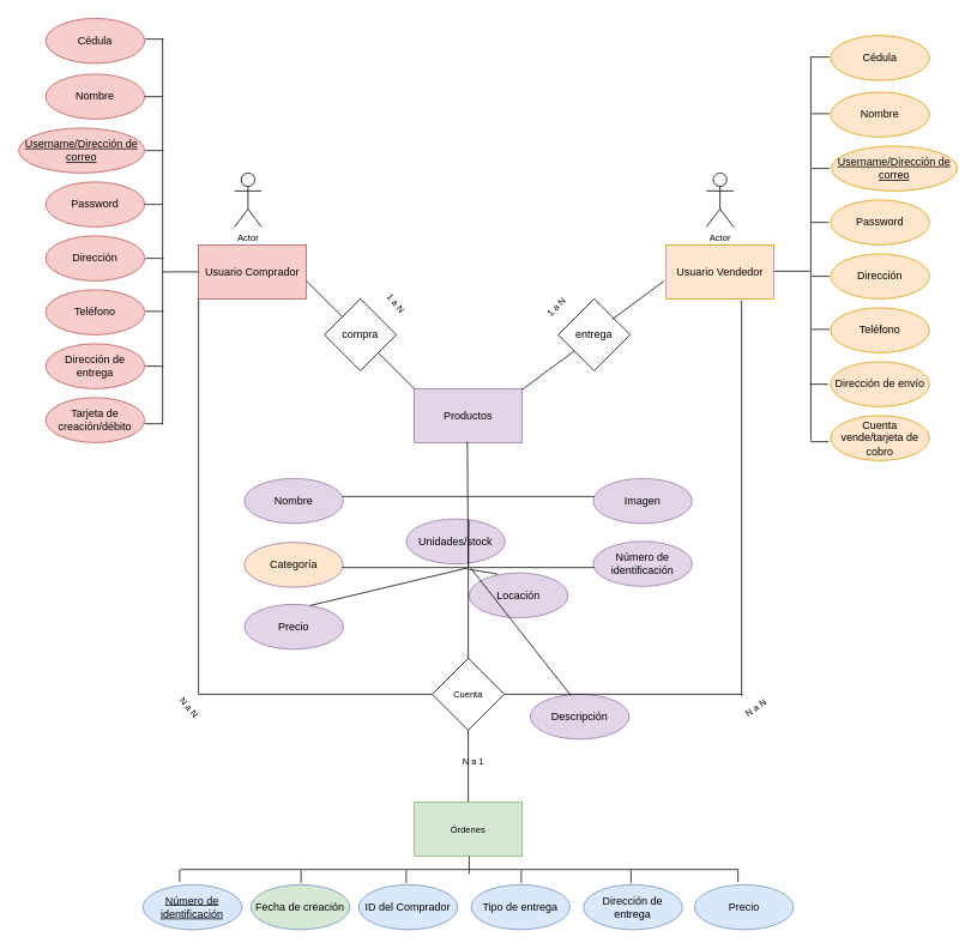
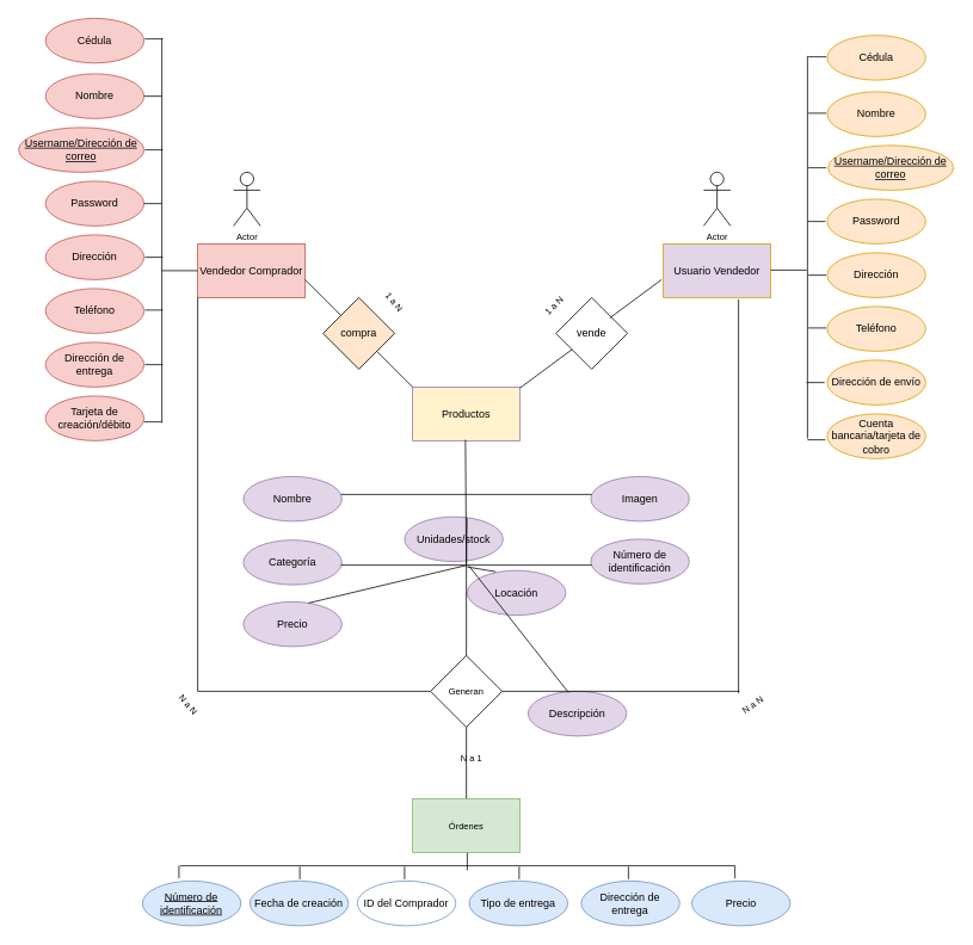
  <mxCell id="0" />
  <mxCell id="1" parent="0" />
- <mxCell id="2" value="Usuario Comprador" style="rounded=0;whiteSpace=wrap;html=1;fillColor=#f8cecc;strokeColor=#b85450;" parent="1" vertex="1"><mxGeometry x="220" y="272" width="120" height="60" as="geometry" /></mxCell>
- <mxCell id="3" value="Usuario Vendedor" style="rounded=0;whiteSpace=wrap;html=1;fillColor=#ffe6cc;strokeColor=#d79b00;" parent="1" vertex="1"><mxGeometry x="740" y="272" width="120" height="60" as="geometry" /></mxCell>
- <mxCell id="4" value="Productos" style="rounded=0;whiteSpace=wrap;html=1;fillColor=#e1d5e7;strokeColor=#9673a6;" parent="1" vertex="1"><mxGeometry x="460" y="432" width="120" height="60" as="geometry" /></mxCell>
- <mxCell id="5" value="compra" style="rhombus;whiteSpace=wrap;html=1;" parent="1" vertex="1"><mxGeometry x="360" y="332" width="80" height="80" as="geometry" /></mxCell>
- <mxCell id="6" value="entrega" style="rhombus;whiteSpace=wrap;html=1;" parent="1" vertex="1"><mxGeometry x="620" y="332" width="80" height="80" as="geometry" /></mxCell>
+ <mxCell id="2" value="Vendedor Comprador" style="rounded=0;whiteSpace=wrap;html=1;fillColor=#f8cecc;strokeColor=#b85450;" parent="1" vertex="1"><mxGeometry x="220" y="272" width="120" height="60" as="geometry" /></mxCell>
+ <mxCell id="3" value="Usuario Vendedor" style="rounded=0;whiteSpace=wrap;html=1;fillColor=#e1d5e7;strokeColor=#d79b00;" parent="1" vertex="1"><mxGeometry x="740" y="272" width="120" height="60" as="geometry" /></mxCell>
+ <mxCell id="4" value="Productos" style="rounded=0;whiteSpace=wrap;html=1;fillColor=#fff2cc;strokeColor=#9673a6;" parent="1" vertex="1"><mxGeometry x="460" y="432" width="120" height="60" as="geometry" /></mxCell>
+ <mxCell id="5" value="compra" style="rhombus;whiteSpace=wrap;html=1;fillColor=#ffe6cc;" parent="1" vertex="1"><mxGeometry x="360" y="332" width="80" height="80" as="geometry" /></mxCell>
+ <mxCell id="6" value="vende" style="rhombus;whiteSpace=wrap;html=1;" parent="1" vertex="1"><mxGeometry x="620" y="332" width="80" height="80" as="geometry" /></mxCell>
  <mxCell id="7" value="" style="endArrow=none;html=1;rounded=0;" parent="1" edge="1"><mxGeometry width="50" height="50" relative="1" as="geometry"><mxPoint x="380" y="352" as="sourcePoint" /><mxPoint x="340" y="312" as="targetPoint" /></mxGeometry></mxCell>
  <mxCell id="8" value="" style="endArrow=none;html=1;rounded=0;exitX=1;exitY=1;exitDx=0;exitDy=0;" parent="1" source="5" edge="1"><mxGeometry width="50" height="50" relative="1" as="geometry"><mxPoint x="430" y="382" as="sourcePoint" /><mxPoint x="460" y="432" as="targetPoint" /><Array as="points"><mxPoint x="460" y="432" /></Array></mxGeometry></mxCell>
  <mxCell id="9" value="" style="endArrow=none;html=1;rounded=0;exitX=0.15;exitY=0.713;exitDx=0;exitDy=0;exitPerimeter=0;" parent="1" edge="1"><mxGeometry width="50" height="50" relative="1" as="geometry"><mxPoint x="638" y="390.04" as="sourcePoint" /><mxPoint x="580" y="433" as="targetPoint" /><Array as="points"><mxPoint x="580" y="433" /></Array></mxGeometry></mxCell>
  <mxCell id="10" value="" style="endArrow=none;html=1;rounded=0;exitX=0.15;exitY=0.713;exitDx=0;exitDy=0;exitPerimeter=0;" parent="1" edge="1"><mxGeometry width="50" height="50" relative="1" as="geometry"><mxPoint x="738" y="312" as="sourcePoint" /><mxPoint x="680" y="354.96" as="targetPoint" /><Array as="points"><mxPoint x="680" y="354.96" /></Array></mxGeometry></mxCell>
  <mxCell id="11" value="&lt;u&gt;Username/Dirección de correo&lt;/u&gt;" style="ellipse;whiteSpace=wrap;html=1;fillColor=#f8cecc;strokeColor=#b85450;" parent="1" vertex="1"><mxGeometry x="20" y="142" width="140" height="50" as="geometry" /></mxCell>
  <mxCell id="12" value="Password" style="ellipse;whiteSpace=wrap;html=1;fillColor=#f8cecc;strokeColor=#b85450;" parent="1" vertex="1"><mxGeometry x="50" y="202" width="110" height="50" as="geometry" /></mxCell>
  <mxCell id="13" value="Dirección" style="ellipse;whiteSpace=wrap;html=1;fillColor=#f8cecc;strokeColor=#b85450;" parent="1" vertex="1"><mxGeometry x="50" y="262" width="110" height="50" as="geometry" /></mxCell>
  <mxCell id="14" value="Teléfono" style="ellipse;whiteSpace=wrap;html=1;fillColor=#f8cecc;strokeColor=#b85450;" parent="1" vertex="1"><mxGeometry x="50" y="322" width="110" height="50" as="geometry" /></mxCell>
  <mxCell id="15" value="Dirección de entrega" style="ellipse;whiteSpace=wrap;html=1;fillColor=#f8cecc;strokeColor=#b85450;" parent="1" vertex="1"><mxGeometry x="50" y="382" width="110" height="50" as="geometry" /></mxCell>
  <mxCell id="16" value="Nombre" style="ellipse;whiteSpace=wrap;html=1;fillColor=#f8cecc;strokeColor=#b85450;" parent="1" vertex="1"><mxGeometry x="50" y="82" width="110" height="50" as="geometry" /></mxCell>
  <mxCell id="17" value="Tarjeta de creación/débito" style="ellipse;whiteSpace=wrap;html=1;fillColor=#f8cecc;strokeColor=#b85450;" parent="1" vertex="1"><mxGeometry x="50" y="442" width="110" height="50" as="geometry" /></mxCell>
  <mxCell id="18" value="" style="endArrow=none;html=1;rounded=0;" parent="1" edge="1"><mxGeometry width="50" height="50" relative="1" as="geometry"><mxPoint x="180" y="302" as="sourcePoint" /><mxPoint x="220" y="302" as="targetPoint" /></mxGeometry></mxCell>
  <mxCell id="19" value="" style="endArrow=none;html=1;rounded=0;" parent="1" edge="1"><mxGeometry width="50" height="50" relative="1" as="geometry"><mxPoint x="180" y="472" as="sourcePoint" /><mxPoint x="180" y="42" as="targetPoint" /></mxGeometry></mxCell>
  <mxCell id="20" value="" style="endArrow=none;html=1;rounded=0;exitX=1;exitY=0.5;exitDx=0;exitDy=0;" parent="1" edge="1"><mxGeometry width="50" height="50" relative="1" as="geometry"><mxPoint x="160" y="471" as="sourcePoint" /><mxPoint x="180" y="471" as="targetPoint" /></mxGeometry></mxCell>
  <mxCell id="21" value="" style="endArrow=none;html=1;rounded=0;exitX=1;exitY=0.5;exitDx=0;exitDy=0;" parent="1" edge="1"><mxGeometry width="50" height="50" relative="1" as="geometry"><mxPoint x="161" y="407" as="sourcePoint" /><mxPoint x="181" y="407" as="targetPoint" /></mxGeometry></mxCell>
  <mxCell id="22" value="" style="endArrow=none;html=1;rounded=0;exitX=1;exitY=0.5;exitDx=0;exitDy=0;" parent="1" edge="1"><mxGeometry width="50" height="50" relative="1" as="geometry"><mxPoint x="161" y="346" as="sourcePoint" /><mxPoint x="181" y="346" as="targetPoint" /></mxGeometry></mxCell>
  <mxCell id="23" value="" style="endArrow=none;html=1;rounded=0;exitX=1;exitY=0.5;exitDx=0;exitDy=0;" parent="1" edge="1"><mxGeometry width="50" height="50" relative="1" as="geometry"><mxPoint x="161" y="287" as="sourcePoint" /><mxPoint x="181" y="287" as="targetPoint" /></mxGeometry></mxCell>
  <mxCell id="24" value="" style="endArrow=none;html=1;rounded=0;exitX=1;exitY=0.5;exitDx=0;exitDy=0;" parent="1" edge="1"><mxGeometry width="50" height="50" relative="1" as="geometry"><mxPoint x="160" y="227" as="sourcePoint" /><mxPoint x="180" y="227" as="targetPoint" /></mxGeometry></mxCell>
  <mxCell id="25" value="" style="endArrow=none;html=1;rounded=0;exitX=1;exitY=0.5;exitDx=0;exitDy=0;" parent="1" edge="1"><mxGeometry width="50" height="50" relative="1" as="geometry"><mxPoint x="161" y="167" as="sourcePoint" /><mxPoint x="181" y="167" as="targetPoint" /></mxGeometry></mxCell>
  <mxCell id="26" value="" style="endArrow=none;html=1;rounded=0;exitX=1;exitY=0.5;exitDx=0;exitDy=0;" parent="1" edge="1"><mxGeometry width="50" height="50" relative="1" as="geometry"><mxPoint x="160" y="107" as="sourcePoint" /><mxPoint x="180" y="107" as="targetPoint" /></mxGeometry></mxCell>
  <mxCell id="27" value="Password" style="ellipse;whiteSpace=wrap;html=1;fillColor=#ffe6cc;strokeColor=#d79b00;" parent="1" vertex="1"><mxGeometry x="923" y="222" width="110" height="50" as="geometry" /></mxCell>
  <mxCell id="28" value="Dirección" style="ellipse;whiteSpace=wrap;html=1;fillColor=#ffe6cc;strokeColor=#d79b00;" parent="1" vertex="1"><mxGeometry x="923" y="282" width="110" height="50" as="geometry" /></mxCell>
  <mxCell id="29" value="Teléfono" style="ellipse;whiteSpace=wrap;html=1;fillColor=#ffe6cc;strokeColor=#d79b00;" parent="1" vertex="1"><mxGeometry x="923" y="342" width="110" height="50" as="geometry" /></mxCell>
  <mxCell id="30" value="Dirección de envío" style="ellipse;whiteSpace=wrap;html=1;fillColor=#ffe6cc;strokeColor=#d79b00;" parent="1" vertex="1"><mxGeometry x="923" y="402" width="110" height="50" as="geometry" /></mxCell>
  <mxCell id="31" value="Nombre" style="ellipse;whiteSpace=wrap;html=1;fillColor=#ffe6cc;strokeColor=#d79b00;" parent="1" vertex="1"><mxGeometry x="923" y="102" width="110" height="50" as="geometry" /></mxCell>
- <mxCell id="32" value="Cuenta vende/tarjeta de cobro" style="ellipse;whiteSpace=wrap;html=1;fillColor=#ffe6cc;strokeColor=#d79b00;" parent="1" vertex="1"><mxGeometry x="923" y="462" width="110" height="50" as="geometry" /></mxCell>
+ <mxCell id="32" value="Cuenta bancaria/tarjeta de cobro" style="ellipse;whiteSpace=wrap;html=1;fillColor=#ffe6cc;strokeColor=#d79b00;" parent="1" vertex="1"><mxGeometry x="923" y="462" width="110" height="50" as="geometry" /></mxCell>
  <mxCell id="33" value="" style="endArrow=none;html=1;rounded=0;" parent="1" edge="1"><mxGeometry width="50" height="50" relative="1" as="geometry"><mxPoint x="901" y="489.5" as="sourcePoint" /><mxPoint x="901" y="62" as="targetPoint" /></mxGeometry></mxCell>
  <mxCell id="34" value="" style="endArrow=none;html=1;rounded=0;exitX=1;exitY=0.5;exitDx=0;exitDy=0;" parent="1" edge="1"><mxGeometry width="50" height="50" relative="1" as="geometry"><mxPoint x="901" y="491" as="sourcePoint" /><mxPoint x="921" y="491" as="targetPoint" /></mxGeometry></mxCell>
  <mxCell id="35" value="" style="endArrow=none;html=1;rounded=0;exitX=1;exitY=0.5;exitDx=0;exitDy=0;" parent="1" edge="1"><mxGeometry width="50" height="50" relative="1" as="geometry"><mxPoint x="900" y="427" as="sourcePoint" /><mxPoint x="920" y="427" as="targetPoint" /></mxGeometry></mxCell>
  <mxCell id="36" value="" style="endArrow=none;html=1;rounded=0;exitX=1;exitY=0.5;exitDx=0;exitDy=0;" parent="1" edge="1"><mxGeometry width="50" height="50" relative="1" as="geometry"><mxPoint x="902" y="366" as="sourcePoint" /><mxPoint x="922" y="366" as="targetPoint" /></mxGeometry></mxCell>
  <mxCell id="37" value="" style="endArrow=none;html=1;rounded=0;exitX=1;exitY=0.5;exitDx=0;exitDy=0;" parent="1" edge="1"><mxGeometry width="50" height="50" relative="1" as="geometry"><mxPoint x="902" y="307" as="sourcePoint" /><mxPoint x="922" y="307" as="targetPoint" /></mxGeometry></mxCell>
  <mxCell id="38" value="" style="endArrow=none;html=1;rounded=0;exitX=1;exitY=0.5;exitDx=0;exitDy=0;" parent="1" edge="1"><mxGeometry width="50" height="50" relative="1" as="geometry"><mxPoint x="901" y="247" as="sourcePoint" /><mxPoint x="921" y="247" as="targetPoint" /></mxGeometry></mxCell>
  <mxCell id="39" value="" style="endArrow=none;html=1;rounded=0;exitX=1;exitY=0.5;exitDx=0;exitDy=0;" parent="1" edge="1"><mxGeometry width="50" height="50" relative="1" as="geometry"><mxPoint x="902" y="187" as="sourcePoint" /><mxPoint x="922" y="187" as="targetPoint" /></mxGeometry></mxCell>
  <mxCell id="40" value="" style="endArrow=none;html=1;rounded=0;exitX=1;exitY=0.5;exitDx=0;exitDy=0;" parent="1" edge="1"><mxGeometry width="50" height="50" relative="1" as="geometry"><mxPoint x="902" y="126" as="sourcePoint" /><mxPoint x="922" y="126" as="targetPoint" /></mxGeometry></mxCell>
  <mxCell id="41" value="&lt;u&gt;Username/Dirección de correo&lt;/u&gt;" style="ellipse;whiteSpace=wrap;html=1;fillColor=#ffe6cc;strokeColor=#d79b00;" parent="1" vertex="1"><mxGeometry x="924" y="162" width="140" height="50" as="geometry" /></mxCell>
  <mxCell id="42" value="" style="endArrow=none;html=1;rounded=0;" parent="1" edge="1"><mxGeometry width="50" height="50" relative="1" as="geometry"><mxPoint x="860" y="301.33" as="sourcePoint" /><mxPoint x="900" y="301.33" as="targetPoint" /></mxGeometry></mxCell>
  <mxCell id="43" value="1 a N" style="text;html=1;strokeColor=none;fillColor=none;align=center;verticalAlign=middle;whiteSpace=wrap;rounded=0;fontSize=10;rotation=50;" parent="1" vertex="1"><mxGeometry x="410" y="322" width="60" height="30" as="geometry" /></mxCell>
  <mxCell id="44" value="1 a N" style="text;html=1;strokeColor=none;fillColor=none;align=center;verticalAlign=middle;whiteSpace=wrap;rounded=0;fontSize=10;rotation=-45;" parent="1" vertex="1"><mxGeometry x="588" y="326" width="60" height="30" as="geometry" /></mxCell>
  <mxCell id="45" value="Nombre" style="ellipse;whiteSpace=wrap;html=1;fillColor=#e1d5e7;strokeColor=#9673a6;" parent="1" vertex="1"><mxGeometry x="271" y="532" width="110" height="50" as="geometry" /></mxCell>
- <mxCell id="46" value="Categoría" style="ellipse;whiteSpace=wrap;html=1;fillColor=#ffe6cc;strokeColor=#9673a6;" parent="1" vertex="1"><mxGeometry x="271" y="603" width="110" height="50" as="geometry" /></mxCell>
+ <mxCell id="46" value="Categoría" style="ellipse;whiteSpace=wrap;html=1;fillColor=#e1d5e7;strokeColor=#9673a6;" parent="1" vertex="1"><mxGeometry x="271" y="603" width="110" height="50" as="geometry" /></mxCell>
  <mxCell id="47" value="Precio" style="ellipse;whiteSpace=wrap;html=1;fillColor=#e1d5e7;strokeColor=#9673a6;" parent="1" vertex="1"><mxGeometry x="271" y="672" width="110" height="50" as="geometry" /></mxCell>
  <mxCell id="48" value="Unidades/stock" style="ellipse;whiteSpace=wrap;html=1;fillColor=#e1d5e7;strokeColor=#9673a6;" parent="1" vertex="1"><mxGeometry x="451" y="577" width="110" height="50" as="geometry" /></mxCell>
  <mxCell id="49" value="Locación" style="ellipse;whiteSpace=wrap;html=1;fillColor=#e1d5e7;strokeColor=#9673a6;" parent="1" vertex="1"><mxGeometry x="521" y="637" width="110" height="50" as="geometry" /></mxCell>
  <mxCell id="50" value="Descripción" style="ellipse;whiteSpace=wrap;html=1;fillColor=#e1d5e7;strokeColor=#9673a6;" parent="1" vertex="1"><mxGeometry x="589" y="772" width="110" height="50" as="geometry" /></mxCell>
  <mxCell id="51" value="Número de identificación" style="ellipse;whiteSpace=wrap;html=1;fillColor=#e1d5e7;strokeColor=#9673a6;" parent="1" vertex="1"><mxGeometry x="659" y="602" width="110" height="50" as="geometry" /></mxCell>
  <mxCell id="52" value="Imagen" style="ellipse;whiteSpace=wrap;html=1;fillColor=#e1d5e7;strokeColor=#9673a6;" parent="1" vertex="1"><mxGeometry x="659" y="532" width="110" height="50" as="geometry" /></mxCell>
  <mxCell id="53" value="" style="endArrow=none;html=1;rounded=0;fontSize=10;" parent="1" edge="1"><mxGeometry width="50" height="50" relative="1" as="geometry"><mxPoint y="632" as="sourcePoint" x="520" /><mxPoint x="519" y="491" as="targetPoint" /></mxGeometry></mxCell>
  <mxCell id="54" value="" style="endArrow=none;html=1;rounded=0;fontSize=10;" parent="1" edge="1"><mxGeometry width="50" height="50" relative="1" as="geometry"><mxPoint x="380" y="552" as="sourcePoint" /><mxPoint y="552" as="targetPoint" x="520" /></mxGeometry></mxCell>
  <mxCell id="55" value="" style="endArrow=none;html=1;rounded=0;fontSize=10;" parent="1" edge="1"><mxGeometry width="50" height="50" relative="1" as="geometry"><mxPoint y="552" as="sourcePoint" x="520" /><mxPoint x="660" y="552" as="targetPoint" /></mxGeometry></mxCell>
  <mxCell id="56" value="" style="endArrow=none;html=1;rounded=0;fontSize=10;" parent="1" edge="1"><mxGeometry width="50" height="50" relative="1" as="geometry"><mxPoint x="521" y="631" as="sourcePoint" /><mxPoint x="660" y="631" as="targetPoint" /></mxGeometry></mxCell>
  <mxCell id="57" value="" style="endArrow=none;html=1;rounded=0;fontSize=10;" parent="1" edge="1"><mxGeometry width="50" height="50" relative="1" as="geometry"><mxPoint x="380" y="631" as="sourcePoint" /><mxPoint x="519" y="631" as="targetPoint" /></mxGeometry></mxCell>
  <mxCell id="58" value="" style="endArrow=none;html=1;rounded=0;fontSize=10;exitX=0.664;exitY=0.027;exitDx=0;exitDy=0;exitPerimeter=0;" parent="1" source="47" edge="1"><mxGeometry width="50" height="50" relative="1" as="geometry"><mxPoint x="471" y="681" as="sourcePoint" /><mxPoint x="521" y="631" as="targetPoint" /></mxGeometry></mxCell>
  <mxCell id="59" value="" style="endArrow=none;html=1;rounded=0;fontSize=10;exitX=0.633;exitY=0.027;exitDx=0;exitDy=0;exitPerimeter=0;" parent="1" source="48" edge="1"><mxGeometry width="50" height="50" relative="1" as="geometry"><mxPoint x="480" y="672" as="sourcePoint" /><mxPoint y="632" as="targetPoint" x="520" /></mxGeometry></mxCell>
  <mxCell id="60" value="" style="endArrow=none;html=1;rounded=0;fontSize=10;entryX=0.288;entryY=0.027;entryDx=0;entryDy=0;entryPerimeter=0;" parent="1" target="49" edge="1"><mxGeometry width="50" height="50" relative="1" as="geometry"><mxPoint x="521" y="633" as="sourcePoint" /><mxPoint x="561" y="683" as="targetPoint" /></mxGeometry></mxCell>
  <mxCell id="61" value="" style="endArrow=none;html=1;rounded=0;fontSize=10;entryX=0.409;entryY=0.027;entryDx=0;entryDy=0;entryPerimeter=0;" parent="1" target="50" edge="1"><mxGeometry width="50" height="50" relative="1" as="geometry"><mxPoint x="523" y="632" as="sourcePoint" /><mxPoint x="700" y="592" as="targetPoint" /></mxGeometry></mxCell>
  <mxCell id="62" value="" style="endArrow=none;html=1;rounded=0;fontSize=10;" parent="1" edge="1"><mxGeometry width="50" height="50" relative="1" as="geometry"><mxPoint y="632" as="sourcePoint" x="520" /><mxPoint y="742" as="targetPoint" x="520" /></mxGeometry></mxCell>
  <mxCell id="63" value="" style="endArrow=none;html=1;rounded=0;fontSize=10;entryX=0;entryY=0.5;entryDx=0;entryDy=0;" parent="1" target="70" edge="1"><mxGeometry width="50" height="50" relative="1" as="geometry"><mxPoint x="220" y="772" as="sourcePoint" /><mxPoint x="465" y="772" as="targetPoint" /></mxGeometry></mxCell>
  <mxCell id="64" value="" style="endArrow=none;html=1;rounded=0;fontSize=10;entryX=0;entryY=1;entryDx=0;entryDy=0;" parent="1" target="2" edge="1"><mxGeometry width="50" height="50" relative="1" as="geometry"><mxPoint x="220" y="772" as="sourcePoint" /><mxPoint x="230" y="332" as="targetPoint" /></mxGeometry></mxCell>
  <mxCell id="65" value="N a N" style="text;html=1;strokeColor=none;fillColor=none;align=center;verticalAlign=middle;whiteSpace=wrap;rounded=0;fontSize=10;rotation=50;" parent="1" vertex="1"><mxGeometry x="180" y="772" width="60" height="30" as="geometry" /></mxCell>
  <mxCell id="66" value="" style="endArrow=none;html=1;rounded=0;fontSize=10;exitX=1;exitY=0.5;exitDx=0;exitDy=0;" parent="1" source="70" edge="1"><mxGeometry width="50" height="50" relative="1" as="geometry"><mxPoint x="575" y="767" as="sourcePoint" /><mxPoint x="825" y="772" as="targetPoint" /></mxGeometry></mxCell>
  <mxCell id="67" value="" style="endArrow=none;html=1;rounded=0;fontSize=10;entryX=0;entryY=1;entryDx=0;entryDy=0;" parent="1" edge="1"><mxGeometry width="50" height="50" relative="1" as="geometry"><mxPoint x="824" y="774" as="sourcePoint" /><mxPoint x="824" y="334" as="targetPoint" /></mxGeometry></mxCell>
  <mxCell id="68" value="N a N" style="text;html=1;strokeColor=none;fillColor=none;align=center;verticalAlign=middle;whiteSpace=wrap;rounded=0;fontSize=10;rotation=-35;" parent="1" vertex="1"><mxGeometry x="810" y="772" width="60" height="30" as="geometry" /></mxCell>
  <mxCell id="69" value="" style="endArrow=none;html=1;rounded=0;fontSize=10;" parent="1" edge="1"><mxGeometry width="50" height="50" relative="1" as="geometry"><mxPoint y="793" as="sourcePoint" x="520" /><mxPoint y="903" as="targetPoint" x="520" /></mxGeometry></mxCell>
- <mxCell id="70" value="Cuenta" style="rhombus;whiteSpace=wrap;html=1;fontSize=10;" parent="1" vertex="1"><mxGeometry x="480" y="732" width="80" height="80" as="geometry" /></mxCell>
+ <mxCell id="70" value="Generan" style="rhombus;whiteSpace=wrap;html=1;fontSize=10;" parent="1" vertex="1"><mxGeometry x="480" y="732" width="80" height="80" as="geometry" /></mxCell>
  <mxCell id="71" value="&lt;u&gt;Número de identificación&lt;/u&gt;" style="ellipse;whiteSpace=wrap;html=1;fillColor=#dae8fc;strokeColor=#6c8ebf;" parent="1" vertex="1"><mxGeometry x="158.25" y="984" width="110" height="50" as="geometry" /></mxCell>
- <mxCell id="72" value="ID del Comprador" style="ellipse;whiteSpace=wrap;html=1;fillColor=#dae8fc;strokeColor=#6c8ebf;" parent="1" vertex="1"><mxGeometry x="398.25" y="984" width="110" height="50" as="geometry" /></mxCell>
+ <mxCell id="72" value="ID del Comprador" style="ellipse;whiteSpace=wrap;html=1;fillColor=#ffffff;strokeColor=#6c8ebf;" parent="1" vertex="1"><mxGeometry x="398.25" y="984" width="110" height="50" as="geometry" /></mxCell>
  <mxCell id="73" value="Cédula" style="ellipse;whiteSpace=wrap;html=1;fillColor=#f8cecc;strokeColor=#b85450;" parent="1" vertex="1"><mxGeometry x="50" y="20" width="110" height="50" as="geometry" /></mxCell>
  <mxCell id="74" value="Cédula" style="ellipse;whiteSpace=wrap;html=1;fillColor=#ffe6cc;strokeColor=#d79b00;" parent="1" vertex="1"><mxGeometry x="923" y="39" width="110" height="50" as="geometry" /></mxCell>
  <mxCell id="75" value="" style="endArrow=none;html=1;rounded=0;exitX=1;exitY=0.5;exitDx=0;exitDy=0;" parent="1" edge="1"><mxGeometry width="50" height="50" relative="1" as="geometry"><mxPoint x="161" y="43" as="sourcePoint" /><mxPoint x="181" y="43" as="targetPoint" /></mxGeometry></mxCell>
  <mxCell id="76" value="" style="endArrow=none;html=1;rounded=0;exitX=1;exitY=0.5;exitDx=0;exitDy=0;" parent="1" edge="1"><mxGeometry width="50" height="50" relative="1" as="geometry"><mxPoint x="902" y="63" as="sourcePoint" /><mxPoint x="922" y="63" as="targetPoint" /></mxGeometry></mxCell>
  <mxCell id="77" value="Tipo de entrega" style="ellipse;whiteSpace=wrap;html=1;fillColor=#dae8fc;strokeColor=#6c8ebf;" parent="1" vertex="1"><mxGeometry x="523.25" y="984" width="110" height="50" as="geometry" /></mxCell>
  <mxCell id="78" value="Dirección de entrega" style="ellipse;whiteSpace=wrap;html=1;fillColor=#dae8fc;strokeColor=#6c8ebf;" parent="1" vertex="1"><mxGeometry x="648.25" y="984" width="110" height="50" as="geometry" /></mxCell>
- <mxCell id="79" value="Fecha de creación" style="ellipse;whiteSpace=wrap;html=1;fillColor=#d5e8d4;strokeColor=#6c8ebf;" parent="1" vertex="1"><mxGeometry x="278.25" y="984" width="110" height="50" as="geometry" /></mxCell>
+ <mxCell id="79" value="Fecha de creación" style="ellipse;whiteSpace=wrap;html=1;fillColor=#dae8fc;strokeColor=#6c8ebf;" parent="1" vertex="1"><mxGeometry x="278.25" y="984" width="110" height="50" as="geometry" /></mxCell>
  <mxCell id="80" value="Precio" style="ellipse;whiteSpace=wrap;html=1;fillColor=#dae8fc;strokeColor=#6c8ebf;" parent="1" vertex="1"><mxGeometry x="771.75" y="984" width="110" height="50" as="geometry" /></mxCell>
  <mxCell id="81" value="" style="endArrow=none;html=1;rounded=0;fontSize=10;" parent="1" edge="1"><mxGeometry width="50" height="50" relative="1" as="geometry"><mxPoint x="200" y="967" as="sourcePoint" /><mxPoint x="820" y="967" as="targetPoint" /></mxGeometry></mxCell>
  <mxCell id="82" value="" style="endArrow=none;html=1;rounded=0;fontSize=10;" parent="1" edge="1"><mxGeometry width="50" height="50" relative="1" as="geometry"><mxPoint x="521" y="951" as="sourcePoint" /><mxPoint x="521" y="972" as="targetPoint" /><Array as="points" /></mxGeometry></mxCell>
  <mxCell id="83" value="" style="endArrow=none;html=1;rounded=0;fontSize=10;" parent="1" edge="1"><mxGeometry width="50" height="50" relative="1" as="geometry"><mxPoint x="199" y="981" as="sourcePoint" /><mxPoint x="199" y="967" as="targetPoint" /></mxGeometry></mxCell>
  <mxCell id="84" value="" style="endArrow=none;html=1;rounded=0;fontSize=10;" parent="1" edge="1"><mxGeometry width="50" height="50" relative="1" as="geometry"><mxPoint x="334" y="982" as="sourcePoint" /><mxPoint x="334" y="968" as="targetPoint" /></mxGeometry></mxCell>
  <mxCell id="85" value="" style="endArrow=none;html=1;rounded=0;fontSize=10;" parent="1" edge="1"><mxGeometry width="50" height="50" relative="1" as="geometry"><mxPoint x="451" y="982" as="sourcePoint" /><mxPoint x="451" y="968" as="targetPoint" /></mxGeometry></mxCell>
  <mxCell id="86" value="" style="endArrow=none;html=1;rounded=0;fontSize=10;" parent="1" edge="1"><mxGeometry width="50" height="50" relative="1" as="geometry"><mxPoint x="579" y="982" as="sourcePoint" /><mxPoint x="579" y="968" as="targetPoint" /></mxGeometry></mxCell>
  <mxCell id="87" value="" style="endArrow=none;html=1;rounded=0;fontSize=10;" parent="1" edge="1"><mxGeometry width="50" height="50" relative="1" as="geometry"><mxPoint x="701" y="982" as="sourcePoint" /><mxPoint x="701" y="968" as="targetPoint" /></mxGeometry></mxCell>
  <mxCell id="88" value="" style="endArrow=none;html=1;rounded=0;fontSize=10;" parent="1" edge="1"><mxGeometry width="50" height="50" relative="1" as="geometry"><mxPoint x="820" y="981" as="sourcePoint" /><mxPoint x="820" y="967" as="targetPoint" /></mxGeometry></mxCell>
  <mxCell id="89" value="N a 1" style="text;html=1;strokeColor=none;fillColor=none;align=center;verticalAlign=middle;whiteSpace=wrap;rounded=0;fontSize=10;" parent="1" vertex="1"><mxGeometry x="496" y="832" width="60" height="30" as="geometry" /></mxCell>
  <mxCell id="90" value="Actor" style="shape=umlActor;verticalLabelPosition=bottom;verticalAlign=top;html=1;outlineConnect=0;fontSize=10;" parent="1" vertex="1"><mxGeometry x="260" y="192" width="30" height="60" as="geometry" /></mxCell>
  <mxCell id="91" value="Actor" style="shape=umlActor;verticalLabelPosition=bottom;verticalAlign=top;html=1;outlineConnect=0;fontSize=10;" parent="1" vertex="1"><mxGeometry x="785" y="192" width="30" height="60" as="geometry" /></mxCell>
  <mxCell id="92" value="Órdenes" style="rounded=0;whiteSpace=wrap;html=1;fontSize=10;fillColor=#d5e8d4;strokeColor=#82b366;" parent="1" vertex="1"><mxGeometry x="460" y="892" width="120" height="60" as="geometry" /></mxCell>
